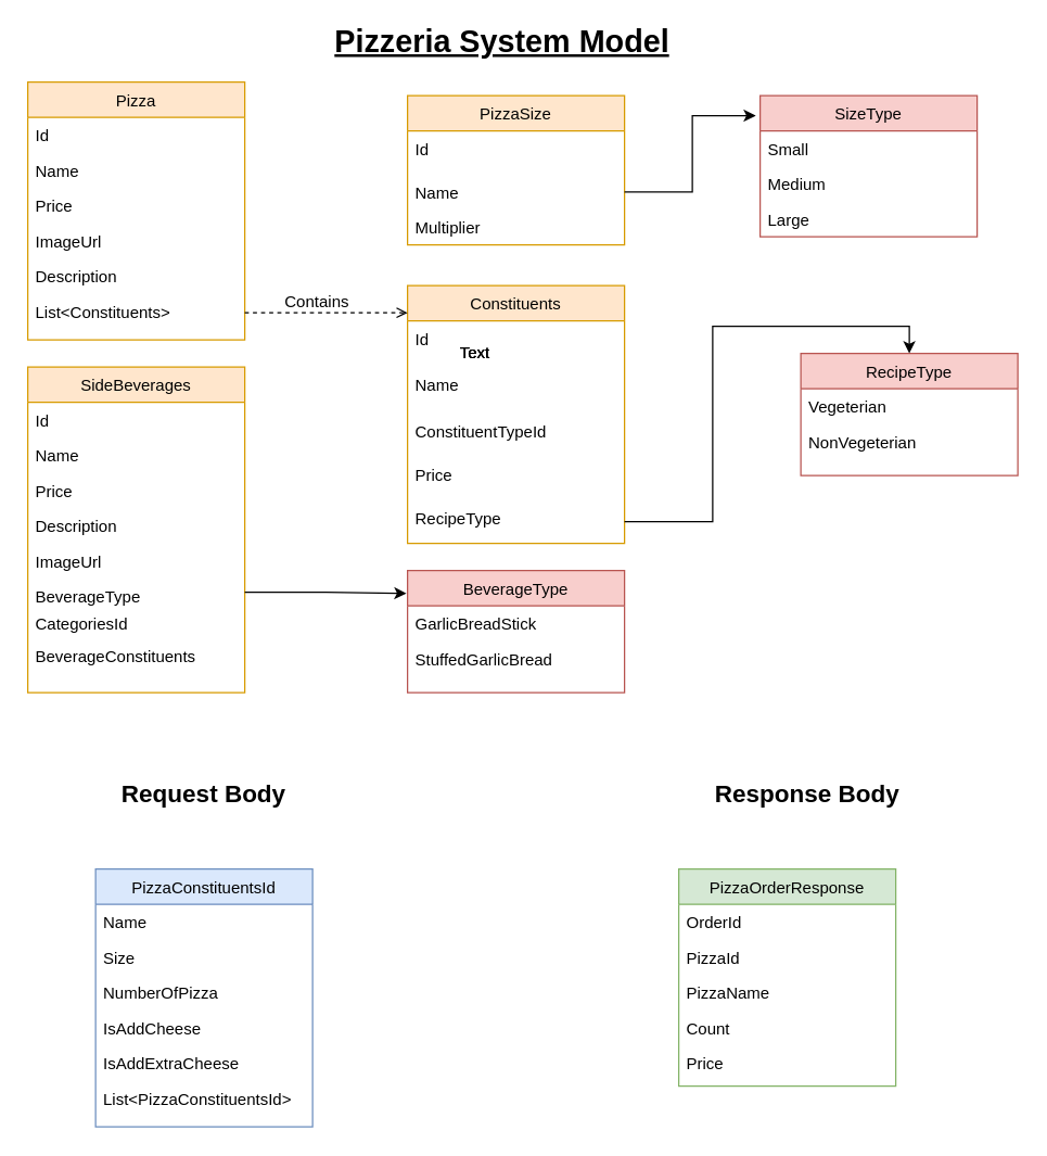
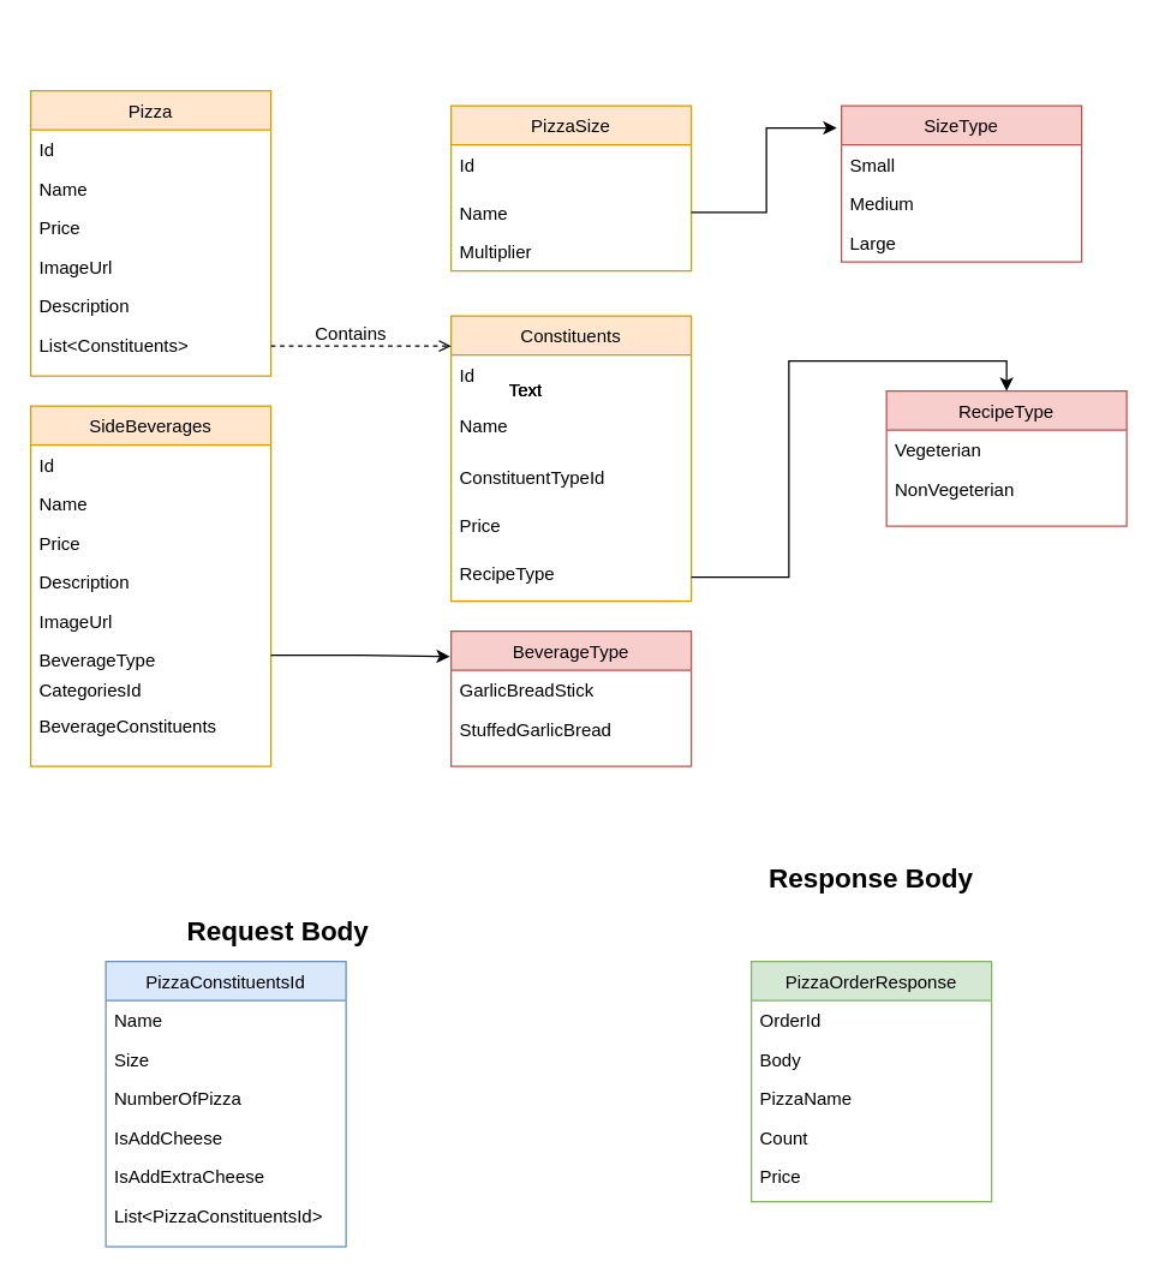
  <mxCell id="0" />
  <mxCell id="1" parent="0" />
  <mxCell id="2" value="Pizza" style="swimlane;fontStyle=0;align=center;verticalAlign=top;childLayout=stackLayout;horizontal=1;startSize=26;horizontalStack=0;resizeParent=1;resizeLast=0;collapsible=1;marginBottom=0;rounded=0;shadow=0;strokeWidth=1;fillColor=#ffe6cc;strokeColor=#d79b00;" parent="1" vertex="1"><mxGeometry x="20" y="60" width="160" height="190" as="geometry"><mxRectangle x="230" y="140" width="160" height="26" as="alternateBounds" /></mxGeometry></mxCell>
  <mxCell id="3" value="Id" style="text;align=left;verticalAlign=top;spacingLeft=4;spacingRight=4;overflow=hidden;rotatable=0;points=[[0,0.5],[1,0.5]];portConstraint=eastwest;" parent="2" vertex="1"><mxGeometry y="26" width="160" height="26" as="geometry" /></mxCell>
  <mxCell id="4" value="Name" style="text;align=left;verticalAlign=top;spacingLeft=4;spacingRight=4;overflow=hidden;rotatable=0;points=[[0,0.5],[1,0.5]];portConstraint=eastwest;" vertex="1" parent="2"><mxGeometry y="52" width="160" height="26" as="geometry" /></mxCell>
  <mxCell id="5" value="Price" style="text;align=left;verticalAlign=top;spacingLeft=4;spacingRight=4;overflow=hidden;rotatable=0;points=[[0,0.5],[1,0.5]];portConstraint=eastwest;rounded=0;shadow=0;html=0;" parent="2" vertex="1"><mxGeometry y="78" width="160" height="26" as="geometry" /></mxCell>
  <mxCell id="6" value="ImageUrl" style="text;align=left;verticalAlign=top;spacingLeft=4;spacingRight=4;overflow=hidden;rotatable=0;points=[[0,0.5],[1,0.5]];portConstraint=eastwest;rounded=0;shadow=0;html=0;" vertex="1" parent="2"><mxGeometry y="104" width="160" height="26" as="geometry" /></mxCell>
  <mxCell id="7" value="Description" style="text;align=left;verticalAlign=top;spacingLeft=4;spacingRight=4;overflow=hidden;rotatable=0;points=[[0,0.5],[1,0.5]];portConstraint=eastwest;rounded=0;shadow=0;html=0;" parent="2" vertex="1"><mxGeometry y="130" width="160" height="26" as="geometry" /></mxCell>
  <mxCell id="8" value="List&lt;Constituents&gt;" style="text;align=left;verticalAlign=top;spacingLeft=4;spacingRight=4;overflow=hidden;rotatable=0;points=[[0,0.5],[1,0.5]];portConstraint=eastwest;rounded=0;shadow=0;html=0;" vertex="1" parent="2"><mxGeometry y="156" width="160" height="20" as="geometry" /></mxCell>
  <mxCell id="9" value="Constituents" style="swimlane;fontStyle=0;align=center;verticalAlign=top;childLayout=stackLayout;horizontal=1;startSize=26;horizontalStack=0;resizeParent=1;resizeLast=0;collapsible=1;marginBottom=0;rounded=0;shadow=0;strokeWidth=1;fillColor=#ffe6cc;strokeColor=#d79b00;" parent="1" vertex="1"><mxGeometry x="300" y="210" width="160" height="190" as="geometry"><mxRectangle x="500" y="240" width="160" height="26" as="alternateBounds" /></mxGeometry></mxCell>
  <mxCell id="10" value="Id" style="text;align=left;verticalAlign=top;spacingLeft=4;spacingRight=4;overflow=hidden;rotatable=0;points=[[0,0.5],[1,0.5]];portConstraint=eastwest;" parent="9" vertex="1"><mxGeometry y="26" width="160" height="34" as="geometry" /></mxCell>
  <mxCell id="11" value="Name" style="text;align=left;verticalAlign=top;spacingLeft=4;spacingRight=4;overflow=hidden;rotatable=0;points=[[0,0.5],[1,0.5]];portConstraint=eastwest;" vertex="1" parent="9"><mxGeometry y="60" width="160" height="34" as="geometry" /></mxCell>
  <mxCell id="12" value="ConstituentTypeId" style="text;align=left;verticalAlign=top;spacingLeft=4;spacingRight=4;overflow=hidden;rotatable=0;points=[[0,0.5],[1,0.5]];portConstraint=eastwest;rounded=0;shadow=0;html=0;" parent="9" vertex="1"><mxGeometry y="94" width="160" height="32" as="geometry" /></mxCell>
  <mxCell id="13" value="Price" style="text;align=left;verticalAlign=top;spacingLeft=4;spacingRight=4;overflow=hidden;rotatable=0;points=[[0,0.5],[1,0.5]];portConstraint=eastwest;rounded=0;shadow=0;html=0;" vertex="1" parent="9"><mxGeometry y="126" width="160" height="32" as="geometry" /></mxCell>
  <mxCell id="14" value="RecipeType" style="text;align=left;verticalAlign=top;spacingLeft=4;spacingRight=4;overflow=hidden;rotatable=0;points=[[0,0.5],[1,0.5]];portConstraint=eastwest;rounded=0;shadow=0;html=0;" vertex="1" parent="9"><mxGeometry y="158" width="160" height="32" as="geometry" /></mxCell>
  <mxCell id="15" value="" style="endArrow=open;shadow=0;strokeWidth=1;rounded=0;endFill=1;edgeStyle=elbowEdgeStyle;elbow=vertical;dashed=1;" parent="1" source="2" target="9" edge="1"><mxGeometry x="0.5" y="41" relative="1" as="geometry"><mxPoint x="180" y="132" as="sourcePoint" /><mxPoint x="340" y="132" as="targetPoint" /><mxPoint x="-40" y="32" as="offset" /></mxGeometry></mxCell>
  <mxCell id="16" value="Contains" style="text;html=1;resizable=0;points=[];;align=center;verticalAlign=middle;labelBackgroundColor=none;rounded=0;shadow=0;strokeWidth=1;fontSize=12;" parent="15" vertex="1" connectable="0"><mxGeometry x="0.5" y="49" relative="1" as="geometry"><mxPoint x="-38" y="40" as="offset" /></mxGeometry></mxCell>
  <mxCell id="17" value="PizzaSize" style="swimlane;fontStyle=0;align=center;verticalAlign=top;childLayout=stackLayout;horizontal=1;startSize=26;horizontalStack=0;resizeParent=1;resizeLast=0;collapsible=1;marginBottom=0;rounded=0;shadow=0;strokeWidth=1;fillColor=#ffe6cc;strokeColor=#d79b00;" vertex="1" parent="1"><mxGeometry x="300" y="70" width="160" height="110" as="geometry"><mxRectangle x="500" y="240" width="160" height="26" as="alternateBounds" /></mxGeometry></mxCell>
  <mxCell id="18" value="Id" style="text;align=left;verticalAlign=top;spacingLeft=4;spacingRight=4;overflow=hidden;rotatable=0;points=[[0,0.5],[1,0.5]];portConstraint=eastwest;" vertex="1" parent="17"><mxGeometry y="26" width="160" height="32" as="geometry" /></mxCell>
  <mxCell id="19" value="Name" style="text;align=left;verticalAlign=top;spacingLeft=4;spacingRight=4;overflow=hidden;rotatable=0;points=[[0,0.5],[1,0.5]];portConstraint=eastwest;" vertex="1" parent="17"><mxGeometry y="58" width="160" height="26" as="geometry" /></mxCell>
  <mxCell id="20" value="Multiplier" style="text;align=left;verticalAlign=top;spacingLeft=4;spacingRight=4;overflow=hidden;rotatable=0;points=[[0,0.5],[1,0.5]];portConstraint=eastwest;" vertex="1" parent="17"><mxGeometry y="84" width="160" height="26" as="geometry" /></mxCell>
  <mxCell id="21" value="PizzaConstituentsId" style="swimlane;fontStyle=0;align=center;verticalAlign=top;childLayout=stackLayout;horizontal=1;startSize=26;horizontalStack=0;resizeParent=1;resizeLast=0;collapsible=1;marginBottom=0;rounded=0;shadow=0;strokeWidth=1;fillColor=#dae8fc;strokeColor=#6c8ebf;" vertex="1" parent="1"><mxGeometry x="70" y="640" width="160" height="190" as="geometry"><mxRectangle x="230" y="140" width="160" height="26" as="alternateBounds" /></mxGeometry></mxCell>
  <mxCell id="22" value="Name" style="text;align=left;verticalAlign=top;spacingLeft=4;spacingRight=4;overflow=hidden;rotatable=0;points=[[0,0.5],[1,0.5]];portConstraint=eastwest;" vertex="1" parent="21"><mxGeometry y="26" width="160" height="26" as="geometry" /></mxCell>
  <mxCell id="23" value="Size" style="text;align=left;verticalAlign=top;spacingLeft=4;spacingRight=4;overflow=hidden;rotatable=0;points=[[0,0.5],[1,0.5]];portConstraint=eastwest;" vertex="1" parent="21"><mxGeometry y="52" width="160" height="26" as="geometry" /></mxCell>
  <mxCell id="24" value="NumberOfPizza" style="text;align=left;verticalAlign=top;spacingLeft=4;spacingRight=4;overflow=hidden;rotatable=0;points=[[0,0.5],[1,0.5]];portConstraint=eastwest;rounded=0;shadow=0;html=0;" vertex="1" parent="21"><mxGeometry y="78" width="160" height="26" as="geometry" /></mxCell>
  <mxCell id="25" value="IsAddCheese" style="text;align=left;verticalAlign=top;spacingLeft=4;spacingRight=4;overflow=hidden;rotatable=0;points=[[0,0.5],[1,0.5]];portConstraint=eastwest;rounded=0;shadow=0;html=0;" vertex="1" parent="21"><mxGeometry y="104" width="160" height="26" as="geometry" /></mxCell>
  <mxCell id="26" value="IsAddExtraCheese" style="text;align=left;verticalAlign=top;spacingLeft=4;spacingRight=4;overflow=hidden;rotatable=0;points=[[0,0.5],[1,0.5]];portConstraint=eastwest;rounded=0;shadow=0;html=0;" vertex="1" parent="21"><mxGeometry y="130" width="160" height="26" as="geometry" /></mxCell>
  <mxCell id="27" value="List&lt;PizzaConstituentsId&gt;" style="text;align=left;verticalAlign=top;spacingLeft=4;spacingRight=4;overflow=hidden;rotatable=0;points=[[0,0.5],[1,0.5]];portConstraint=eastwest;rounded=0;shadow=0;html=0;" vertex="1" parent="21"><mxGeometry y="156" width="160" height="20" as="geometry" /></mxCell>
  <mxCell id="28" value="PizzaOrderResponse" style="swimlane;fontStyle=0;align=center;verticalAlign=top;childLayout=stackLayout;horizontal=1;startSize=26;horizontalStack=0;resizeParent=1;resizeLast=0;collapsible=1;marginBottom=0;rounded=0;shadow=0;strokeWidth=1;fillColor=#d5e8d4;strokeColor=#82b366;" vertex="1" parent="1"><mxGeometry x="500" y="640" width="160" height="160" as="geometry"><mxRectangle x="230" y="140" width="160" height="26" as="alternateBounds" /></mxGeometry></mxCell>
  <mxCell id="29" value="OrderId" style="text;align=left;verticalAlign=top;spacingLeft=4;spacingRight=4;overflow=hidden;rotatable=0;points=[[0,0.5],[1,0.5]];portConstraint=eastwest;" vertex="1" parent="28"><mxGeometry y="26" width="160" height="26" as="geometry" /></mxCell>
- <mxCell id="30" value="PizzaId" style="text;align=left;verticalAlign=top;spacingLeft=4;spacingRight=4;overflow=hidden;rotatable=0;points=[[0,0.5],[1,0.5]];portConstraint=eastwest;" vertex="1" parent="28"><mxGeometry y="52" width="160" height="26" as="geometry" /></mxCell>
+ <mxCell id="30" value="Body" style="text;align=left;verticalAlign=top;spacingLeft=4;spacingRight=4;overflow=hidden;rotatable=0;points=[[0,0.5],[1,0.5]];portConstraint=eastwest;" vertex="1" parent="28"><mxGeometry y="52" width="160" height="26" as="geometry" /></mxCell>
  <mxCell id="31" value="PizzaName" style="text;align=left;verticalAlign=top;spacingLeft=4;spacingRight=4;overflow=hidden;rotatable=0;points=[[0,0.5],[1,0.5]];portConstraint=eastwest;rounded=0;shadow=0;html=0;" vertex="1" parent="28"><mxGeometry y="78" width="160" height="26" as="geometry" /></mxCell>
  <mxCell id="32" value="Count" style="text;align=left;verticalAlign=top;spacingLeft=4;spacingRight=4;overflow=hidden;rotatable=0;points=[[0,0.5],[1,0.5]];portConstraint=eastwest;rounded=0;shadow=0;html=0;" vertex="1" parent="28"><mxGeometry y="104" width="160" height="26" as="geometry" /></mxCell>
  <mxCell id="33" value="Price" style="text;align=left;verticalAlign=top;spacingLeft=4;spacingRight=4;overflow=hidden;rotatable=0;points=[[0,0.5],[1,0.5]];portConstraint=eastwest;rounded=0;shadow=0;html=0;" vertex="1" parent="28"><mxGeometry y="130" width="160" height="26" as="geometry" /></mxCell>
  <mxCell id="34" value="SideBeverages" style="swimlane;fontStyle=0;align=center;verticalAlign=top;childLayout=stackLayout;horizontal=1;startSize=26;horizontalStack=0;resizeParent=1;resizeLast=0;collapsible=1;marginBottom=0;rounded=0;shadow=0;strokeWidth=1;fillColor=#ffe6cc;strokeColor=#d79b00;" vertex="1" parent="1"><mxGeometry x="20" y="270" width="160" height="240" as="geometry"><mxRectangle x="230" y="140" width="160" height="26" as="alternateBounds" /></mxGeometry></mxCell>
  <mxCell id="35" value="Id" style="text;align=left;verticalAlign=top;spacingLeft=4;spacingRight=4;overflow=hidden;rotatable=0;points=[[0,0.5],[1,0.5]];portConstraint=eastwest;" vertex="1" parent="34"><mxGeometry y="26" width="160" height="26" as="geometry" /></mxCell>
  <mxCell id="36" value="Name" style="text;align=left;verticalAlign=top;spacingLeft=4;spacingRight=4;overflow=hidden;rotatable=0;points=[[0,0.5],[1,0.5]];portConstraint=eastwest;" vertex="1" parent="34"><mxGeometry y="52" width="160" height="26" as="geometry" /></mxCell>
  <mxCell id="37" value="Price" style="text;align=left;verticalAlign=top;spacingLeft=4;spacingRight=4;overflow=hidden;rotatable=0;points=[[0,0.5],[1,0.5]];portConstraint=eastwest;rounded=0;shadow=0;html=0;" vertex="1" parent="34"><mxGeometry y="78" width="160" height="26" as="geometry" /></mxCell>
  <mxCell id="38" value="Description" style="text;align=left;verticalAlign=top;spacingLeft=4;spacingRight=4;overflow=hidden;rotatable=0;points=[[0,0.5],[1,0.5]];portConstraint=eastwest;rounded=0;shadow=0;html=0;" vertex="1" parent="34"><mxGeometry y="104" width="160" height="26" as="geometry" /></mxCell>
  <mxCell id="39" value="ImageUrl" style="text;align=left;verticalAlign=top;spacingLeft=4;spacingRight=4;overflow=hidden;rotatable=0;points=[[0,0.5],[1,0.5]];portConstraint=eastwest;rounded=0;shadow=0;html=0;" vertex="1" parent="34"><mxGeometry y="130" width="160" height="26" as="geometry" /></mxCell>
  <mxCell id="40" value="BeverageType" style="text;align=left;verticalAlign=top;spacingLeft=4;spacingRight=4;overflow=hidden;rotatable=0;points=[[0,0.5],[1,0.5]];portConstraint=eastwest;rounded=0;shadow=0;html=0;" vertex="1" parent="34"><mxGeometry y="156" width="160" height="20" as="geometry" /></mxCell>
  <mxCell id="41" value="CategoriesId" style="text;align=left;verticalAlign=top;spacingLeft=4;spacingRight=4;overflow=hidden;rotatable=0;points=[[0,0.5],[1,0.5]];portConstraint=eastwest;rounded=0;shadow=0;html=0;" vertex="1" parent="34"><mxGeometry y="176" width="160" height="24" as="geometry" /></mxCell>
  <mxCell id="42" value="BeverageConstituents" style="text;align=left;verticalAlign=top;spacingLeft=4;spacingRight=4;overflow=hidden;rotatable=0;points=[[0,0.5],[1,0.5]];portConstraint=eastwest;rounded=0;shadow=0;html=0;" vertex="1" parent="34"><mxGeometry y="200" width="160" height="24" as="geometry" /></mxCell>
  <mxCell id="43" value="RecipeType" style="swimlane;fontStyle=0;align=center;verticalAlign=top;childLayout=stackLayout;horizontal=1;startSize=26;horizontalStack=0;resizeParent=1;resizeLast=0;collapsible=1;marginBottom=0;rounded=0;shadow=0;strokeWidth=1;fillColor=#f8cecc;strokeColor=#b85450;" vertex="1" parent="1"><mxGeometry x="590" y="260" width="160" height="90" as="geometry"><mxRectangle x="230" y="140" width="160" height="26" as="alternateBounds" /></mxGeometry></mxCell>
  <mxCell id="44" value="Vegeterian" style="text;align=left;verticalAlign=top;spacingLeft=4;spacingRight=4;overflow=hidden;rotatable=0;points=[[0,0.5],[1,0.5]];portConstraint=eastwest;" vertex="1" parent="43"><mxGeometry y="26" width="160" height="26" as="geometry" /></mxCell>
  <mxCell id="45" value="NonVegeterian" style="text;align=left;verticalAlign=top;spacingLeft=4;spacingRight=4;overflow=hidden;rotatable=0;points=[[0,0.5],[1,0.5]];portConstraint=eastwest;" vertex="1" parent="43"><mxGeometry y="52" width="160" height="26" as="geometry" /></mxCell>
  <mxCell id="46" style="edgeStyle=orthogonalEdgeStyle;rounded=0;orthogonalLoop=1;jettySize=auto;html=1;exitX=1;exitY=0.5;exitDx=0;exitDy=0;entryX=0.5;entryY=0;entryDx=0;entryDy=0;" edge="1" parent="1" source="14" target="43"><mxGeometry relative="1" as="geometry" /></mxCell>
  <mxCell id="47" value="SizeType" style="swimlane;fontStyle=0;align=center;verticalAlign=top;childLayout=stackLayout;horizontal=1;startSize=26;horizontalStack=0;resizeParent=1;resizeLast=0;collapsible=1;marginBottom=0;rounded=0;shadow=0;strokeWidth=1;fillColor=#f8cecc;strokeColor=#b85450;" vertex="1" parent="1"><mxGeometry x="560" y="70" width="160" height="104" as="geometry"><mxRectangle x="230" y="140" width="160" height="26" as="alternateBounds" /></mxGeometry></mxCell>
  <mxCell id="48" value="Small" style="text;align=left;verticalAlign=top;spacingLeft=4;spacingRight=4;overflow=hidden;rotatable=0;points=[[0,0.5],[1,0.5]];portConstraint=eastwest;" vertex="1" parent="47"><mxGeometry y="26" width="160" height="26" as="geometry" /></mxCell>
  <mxCell id="49" value="Medium" style="text;align=left;verticalAlign=top;spacingLeft=4;spacingRight=4;overflow=hidden;rotatable=0;points=[[0,0.5],[1,0.5]];portConstraint=eastwest;" vertex="1" parent="47"><mxGeometry y="52" width="160" height="26" as="geometry" /></mxCell>
  <mxCell id="50" value="Large" style="text;align=left;verticalAlign=top;spacingLeft=4;spacingRight=4;overflow=hidden;rotatable=0;points=[[0,0.5],[1,0.5]];portConstraint=eastwest;" vertex="1" parent="47"><mxGeometry y="78" width="160" height="26" as="geometry" /></mxCell>
  <mxCell id="51" style="edgeStyle=orthogonalEdgeStyle;rounded=0;orthogonalLoop=1;jettySize=auto;html=1;exitX=1;exitY=0.5;exitDx=0;exitDy=0;entryX=-0.02;entryY=0.142;entryDx=0;entryDy=0;entryPerimeter=0;" edge="1" parent="1" source="19" target="47"><mxGeometry relative="1" as="geometry" /></mxCell>
  <mxCell id="52" value="BeverageType" style="swimlane;fontStyle=0;align=center;verticalAlign=top;childLayout=stackLayout;horizontal=1;startSize=26;horizontalStack=0;resizeParent=1;resizeLast=0;collapsible=1;marginBottom=0;rounded=0;shadow=0;strokeWidth=1;fillColor=#f8cecc;strokeColor=#b85450;" vertex="1" parent="1"><mxGeometry x="300" y="420" width="160" height="90" as="geometry"><mxRectangle x="230" y="140" width="160" height="26" as="alternateBounds" /></mxGeometry></mxCell>
  <mxCell id="53" value="GarlicBreadStick" style="text;align=left;verticalAlign=top;spacingLeft=4;spacingRight=4;overflow=hidden;rotatable=0;points=[[0,0.5],[1,0.5]];portConstraint=eastwest;" vertex="1" parent="52"><mxGeometry y="26" width="160" height="26" as="geometry" /></mxCell>
  <mxCell id="54" value="StuffedGarlicBread" style="text;align=left;verticalAlign=top;spacingLeft=4;spacingRight=4;overflow=hidden;rotatable=0;points=[[0,0.5],[1,0.5]];portConstraint=eastwest;" vertex="1" parent="52"><mxGeometry y="52" width="160" height="26" as="geometry" /></mxCell>
  <mxCell id="55" style="edgeStyle=orthogonalEdgeStyle;rounded=0;orthogonalLoop=1;jettySize=auto;html=1;exitX=1;exitY=0.5;exitDx=0;exitDy=0;entryX=-0.005;entryY=0.187;entryDx=0;entryDy=0;entryPerimeter=0;" edge="1" parent="1" source="40" target="52"><mxGeometry relative="1" as="geometry" /></mxCell>
  <mxCell id="56" value="Text" style="text;html=1;strokeColor=none;fillColor=none;align=center;verticalAlign=middle;whiteSpace=wrap;rounded=0;" vertex="1" parent="1"><mxGeometry x="330" y="250" width="40" height="20" as="geometry" /></mxCell>
  <mxCell id="57" value="Text" style="text;html=1;strokeColor=none;fillColor=none;align=center;verticalAlign=middle;whiteSpace=wrap;rounded=0;" vertex="1" parent="1"><mxGeometry x="330" y="250" width="40" height="20" as="geometry" /></mxCell>
  <mxCell id="58" value="Text" style="text;html=1;strokeColor=none;fillColor=none;align=center;verticalAlign=middle;whiteSpace=wrap;rounded=0;" vertex="1" parent="1"><mxGeometry x="330" y="250" width="40" height="20" as="geometry" /></mxCell>
- <mxCell id="59" value="&lt;font style=&quot;font-size: 23px&quot;&gt;&lt;b&gt;&lt;u&gt;Pizzeria System Model&lt;/u&gt;&lt;/b&gt;&lt;/font&gt;" style="text;html=1;strokeColor=none;fillColor=none;align=center;verticalAlign=middle;whiteSpace=wrap;rounded=0;" vertex="1" parent="1"><mxGeometry x="200" y="20" width="340" height="20" as="geometry" /></mxCell>
- <mxCell id="60" value="&lt;font style=&quot;font-size: 18px&quot;&gt;&lt;b&gt;Request Body&lt;/b&gt;&lt;/font&gt;" style="text;html=1;strokeColor=none;fillColor=none;align=center;verticalAlign=middle;whiteSpace=wrap;rounded=0;" vertex="1" parent="1"><mxGeometry x="80" y="575" width="140" height="20" as="geometry" /></mxCell>
- <mxCell id="61" value="&lt;font style=&quot;font-size: 18px&quot;&gt;&lt;b&gt;Response Body&lt;/b&gt;&lt;/font&gt;" style="text;html=1;strokeColor=none;fillColor=none;align=center;verticalAlign=middle;whiteSpace=wrap;rounded=0;" vertex="1" parent="1"><mxGeometry x="525" y="575" width="140" height="20" as="geometry" /></mxCell>
+ <mxCell id="60" value="&lt;font style=&quot;font-size: 18px&quot;&gt;&lt;b&gt;Request Body&lt;/b&gt;&lt;/font&gt;" style="text;html=1;strokeColor=none;fillColor=none;align=center;verticalAlign=middle;whiteSpace=wrap;rounded=0;" vertex="1" parent="1"><mxGeometry x="115" y="610" width="140" height="20" as="geometry" /></mxCell>
+ <mxCell id="61" value="&lt;font style=&quot;font-size: 18px&quot;&gt;&lt;b&gt;Response Body&lt;/b&gt;&lt;/font&gt;" style="text;html=1;strokeColor=none;fillColor=none;align=center;verticalAlign=middle;whiteSpace=wrap;rounded=0;" vertex="1" parent="1"><mxGeometry x="510" y="575" width="140" height="20" as="geometry" /></mxCell>
